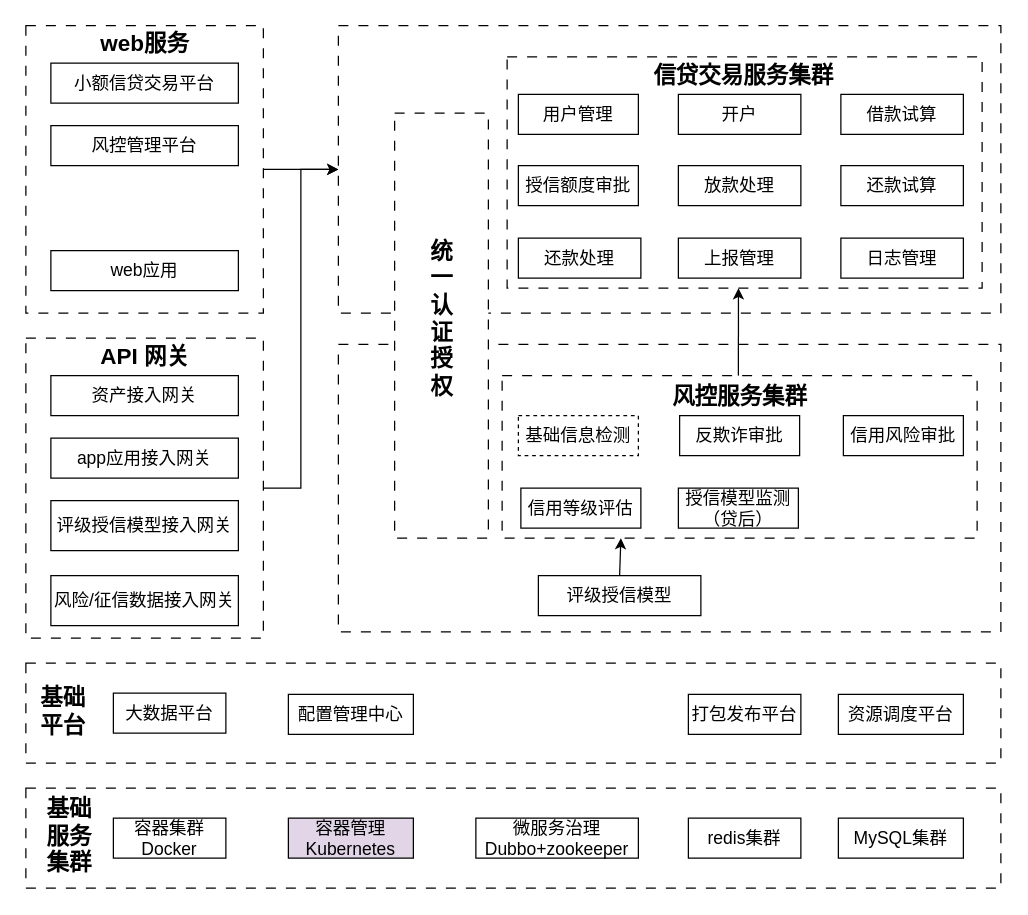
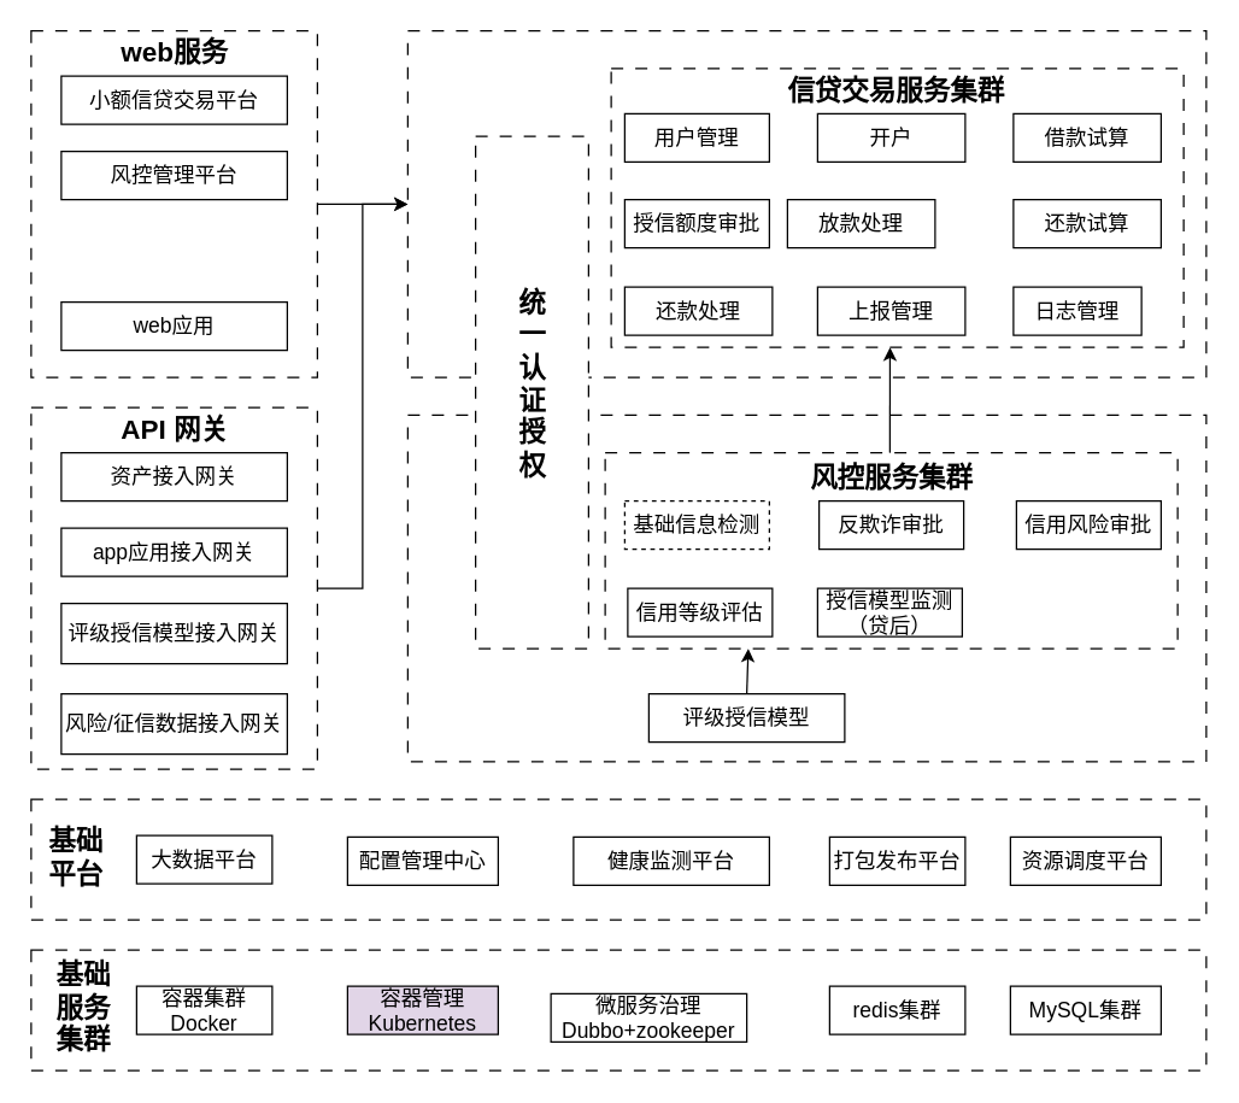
  <mxCell id="0" />
  <mxCell id="1" parent="0" />
  <mxCell id="2" value="" style="rounded=0;whiteSpace=wrap;html=1;dashed=1;dashPattern=8 8;" vertex="1" parent="1"><mxGeometry x="20" y="630" width="780" height="80" as="geometry" /></mxCell>
  <mxCell id="3" value="&lt;font style=&quot;font-size: 18px;&quot;&gt;&lt;b style=&quot;&quot;&gt;基础服务集群&lt;/b&gt;&lt;/font&gt;" style="text;html=1;strokeColor=none;fillColor=none;align=center;verticalAlign=middle;whiteSpace=wrap;rounded=0;" vertex="1" parent="1"><mxGeometry x="30" y="654" width="50" height="30" as="geometry" /></mxCell>
  <mxCell id="4" value="&lt;font style=&quot;font-size: 14px;&quot;&gt;容器集群&lt;br&gt;Docker&lt;/font&gt;" style="rounded=0;whiteSpace=wrap;html=1;" vertex="1" parent="1"><mxGeometry x="90" y="654" width="90" height="32" as="geometry" /></mxCell>
  <mxCell id="5" value="&lt;span style=&quot;font-size: 14px;&quot;&gt;容器管理&lt;br&gt;Kubernetes&lt;br&gt;&lt;/span&gt;" style="rounded=0;whiteSpace=wrap;html=1;fillColor=#e1d5e7;" vertex="1" parent="1"><mxGeometry x="230" y="654" width="100" height="32" as="geometry" /></mxCell>
- <mxCell id="6" value="&lt;span style=&quot;font-size: 14px;&quot;&gt;微服务治理&lt;br&gt;Dubbo+zookeeper&lt;br&gt;&lt;/span&gt;" style="rounded=0;whiteSpace=wrap;html=1;" vertex="1" parent="1"><mxGeometry x="380" y="654" width="130" height="32" as="geometry" /></mxCell>
+ <mxCell id="6" value="&lt;span style=&quot;font-size: 14px;&quot;&gt;微服务治理&lt;br&gt;Dubbo+zookeeper&lt;br&gt;&lt;/span&gt;" style="rounded=0;whiteSpace=wrap;html=1;" vertex="1" parent="1"><mxGeometry x="365" y="659" width="130" height="32" as="geometry" /></mxCell>
  <mxCell id="7" value="&lt;span style=&quot;font-size: 14px;&quot;&gt;redis集群&lt;br&gt;&lt;/span&gt;" style="rounded=0;whiteSpace=wrap;html=1;" vertex="1" parent="1"><mxGeometry x="550" y="654" width="90" height="32" as="geometry" /></mxCell>
  <mxCell id="8" value="&lt;span style=&quot;font-size: 14px;&quot;&gt;MySQL集群&lt;br&gt;&lt;/span&gt;" style="rounded=0;whiteSpace=wrap;html=1;" vertex="1" parent="1"><mxGeometry x="670" y="654" width="100" height="32" as="geometry" /></mxCell>
  <mxCell id="9" value="" style="rounded=0;whiteSpace=wrap;html=1;dashed=1;dashPattern=8 8;" vertex="1" parent="1"><mxGeometry x="20" y="530" width="780" height="80" as="geometry" /></mxCell>
  <mxCell id="10" value="&lt;font style=&quot;font-size: 18px;&quot;&gt;&lt;b style=&quot;&quot;&gt;基础平台&lt;/b&gt;&lt;/font&gt;" style="text;html=1;strokeColor=none;fillColor=none;align=center;verticalAlign=middle;whiteSpace=wrap;rounded=0;" vertex="1" parent="1"><mxGeometry x="30" y="554" width="40" height="30" as="geometry" /></mxCell>
  <mxCell id="11" value="&lt;span style=&quot;font-size: 14px;&quot;&gt;大数据平台&lt;/span&gt;" style="rounded=0;whiteSpace=wrap;html=1;" vertex="1" parent="1"><mxGeometry x="90" y="554" width="90" height="32" as="geometry" /></mxCell>
  <mxCell id="12" value="&lt;span style=&quot;font-size: 14px;&quot;&gt;配置管理中心&lt;br&gt;&lt;/span&gt;" style="rounded=0;whiteSpace=wrap;html=1;" vertex="1" parent="1"><mxGeometry x="230" y="555" width="100" height="32" as="geometry" /></mxCell>
+ <mxCell id="13" value="&lt;span style=&quot;font-size: 14px;&quot;&gt;健康监测平台&lt;br&gt;&lt;/span&gt;" style="rounded=0;whiteSpace=wrap;html=1;" vertex="1" parent="1"><mxGeometry x="380" y="555" width="130" height="32" as="geometry" /></mxCell>
  <mxCell id="14" value="&lt;span style=&quot;font-size: 14px;&quot;&gt;打包发布平台&lt;br&gt;&lt;/span&gt;" style="rounded=0;whiteSpace=wrap;html=1;" vertex="1" parent="1"><mxGeometry x="550" y="555" width="90" height="32" as="geometry" /></mxCell>
  <mxCell id="15" value="&lt;span style=&quot;font-size: 14px;&quot;&gt;资源调度平台&lt;br&gt;&lt;/span&gt;" style="rounded=0;whiteSpace=wrap;html=1;" vertex="1" parent="1"><mxGeometry x="670" y="555" width="100" height="32" as="geometry" /></mxCell>
  <mxCell id="16" value="" style="rounded=0;whiteSpace=wrap;html=1;dashed=1;dashPattern=8 8;" vertex="1" parent="1"><mxGeometry x="20" y="270" width="190" height="240" as="geometry" /></mxCell>
  <mxCell id="17" value="&lt;font style=&quot;font-size: 18px;&quot;&gt;&lt;b style=&quot;&quot;&gt;API 网关&lt;/b&gt;&lt;/font&gt;" style="text;html=1;strokeColor=none;fillColor=none;align=center;verticalAlign=middle;whiteSpace=wrap;rounded=0;" vertex="1" parent="1"><mxGeometry x="77.5" y="270" width="75" height="30" as="geometry" /></mxCell>
  <mxCell id="18" value="&lt;span style=&quot;font-size: 14px;&quot;&gt;资产接入网关&lt;/span&gt;" style="rounded=0;whiteSpace=wrap;html=1;" vertex="1" parent="1"><mxGeometry x="40" y="300" width="150" height="32" as="geometry" /></mxCell>
  <mxCell id="19" value="&lt;span style=&quot;font-size: 14px;&quot;&gt;app应用接入网关&lt;/span&gt;" style="rounded=0;whiteSpace=wrap;html=1;" vertex="1" parent="1"><mxGeometry x="40" y="350" width="150" height="32" as="geometry" /></mxCell>
  <mxCell id="20" value="&lt;span style=&quot;font-size: 14px;&quot;&gt;评级授信模型接入网关&lt;/span&gt;" style="rounded=0;whiteSpace=wrap;html=1;" vertex="1" parent="1"><mxGeometry x="40" y="400" width="150" height="40" as="geometry" /></mxCell>
  <mxCell id="21" value="&lt;span style=&quot;font-size: 14px;&quot;&gt;风险/征信数据接入网关&lt;/span&gt;" style="rounded=0;whiteSpace=wrap;html=1;" vertex="1" parent="1"><mxGeometry x="40" y="460" width="150" height="40" as="geometry" /></mxCell>
  <mxCell id="22" value="" style="rounded=0;whiteSpace=wrap;html=1;dashed=1;dashPattern=8 8;" vertex="1" parent="1"><mxGeometry x="20" y="20" width="190" height="230" as="geometry" /></mxCell>
  <mxCell id="23" value="&lt;font style=&quot;font-size: 18px;&quot;&gt;&lt;b style=&quot;&quot;&gt;web服务&lt;/b&gt;&lt;/font&gt;" style="text;html=1;strokeColor=none;fillColor=none;align=center;verticalAlign=middle;whiteSpace=wrap;rounded=0;" vertex="1" parent="1"><mxGeometry x="77.5" y="20" width="75" height="30" as="geometry" /></mxCell>
  <mxCell id="24" value="&lt;span style=&quot;font-size: 14px;&quot;&gt;小额信贷交易平台&lt;/span&gt;" style="rounded=0;whiteSpace=wrap;html=1;" vertex="1" parent="1"><mxGeometry x="40" y="50" width="150" height="32" as="geometry" /></mxCell>
  <mxCell id="25" value="&lt;span style=&quot;font-size: 14px;&quot;&gt;风控管理平台&lt;/span&gt;" style="rounded=0;whiteSpace=wrap;html=1;" vertex="1" parent="1"><mxGeometry x="40" y="100" width="150" height="32" as="geometry" /></mxCell>
  <mxCell id="26" value="&lt;span style=&quot;font-size: 14px;&quot;&gt;web应用&lt;/span&gt;" style="rounded=0;whiteSpace=wrap;html=1;" vertex="1" parent="1"><mxGeometry x="40" y="200" width="150" height="32" as="geometry" /></mxCell>
  <mxCell id="27" value="" style="rounded=0;whiteSpace=wrap;html=1;dashed=1;dashPattern=8 8;" vertex="1" parent="1"><mxGeometry x="270" y="20" width="530" height="230" as="geometry" /></mxCell>
  <mxCell id="28" value="" style="rounded=0;whiteSpace=wrap;html=1;dashed=1;dashPattern=8 8;" vertex="1" parent="1"><mxGeometry x="270" y="275" width="530" height="230" as="geometry" /></mxCell>
  <mxCell id="29" value="" style="rounded=0;whiteSpace=wrap;html=1;dashed=1;dashPattern=8 8;" vertex="1" parent="1"><mxGeometry x="315" y="90" width="75" height="340" as="geometry" /></mxCell>
  <mxCell id="30" value="&lt;font style=&quot;font-size: 18px;&quot;&gt;&lt;b style=&quot;&quot;&gt;统一认证授权&lt;/b&gt;&lt;/font&gt;" style="text;html=1;strokeColor=none;fillColor=none;align=center;verticalAlign=middle;whiteSpace=wrap;rounded=0;" vertex="1" parent="1"><mxGeometry x="338.75" y="210" width="27.5" height="90" as="geometry" /></mxCell>
  <mxCell id="31" value="" style="endArrow=classic;html=1;rounded=0;exitX=1;exitY=0.5;exitDx=0;exitDy=0;entryX=0;entryY=0.5;entryDx=0;entryDy=0;" edge="1" parent="1" source="22" target="27"><mxGeometry width="50" height="50" relative="1" as="geometry"><mxPoint x="230" y="170" as="sourcePoint" /><mxPoint x="270" y="120" as="targetPoint" /></mxGeometry></mxCell>
  <mxCell id="32" value="" style="endArrow=classic;html=1;rounded=0;exitX=1;exitY=0.5;exitDx=0;exitDy=0;entryX=0;entryY=0.5;entryDx=0;entryDy=0;edgeStyle=orthogonalEdgeStyle;" edge="1" parent="1" source="16" target="27"><mxGeometry width="50" height="50" relative="1" as="geometry"><mxPoint x="230" y="410" as="sourcePoint" /><mxPoint x="280" y="360" as="targetPoint" /></mxGeometry></mxCell>
  <mxCell id="33" value="" style="rounded=0;whiteSpace=wrap;html=1;dashed=1;dashPattern=8 8;" vertex="1" parent="1"><mxGeometry x="405" y="45" width="380" height="185" as="geometry" /></mxCell>
  <mxCell id="34" value="&lt;font style=&quot;font-size: 18px;&quot;&gt;&lt;b style=&quot;&quot;&gt;信贷交易服务集群&lt;/b&gt;&lt;/font&gt;" style="text;html=1;strokeColor=none;fillColor=none;align=center;verticalAlign=middle;whiteSpace=wrap;rounded=0;" vertex="1" parent="1"><mxGeometry x="519.38" y="45" width="151.25" height="30" as="geometry" /></mxCell>
  <mxCell id="35" value="&lt;span style=&quot;font-size: 14px;&quot;&gt;用户管理&lt;/span&gt;" style="rounded=0;whiteSpace=wrap;html=1;" vertex="1" parent="1"><mxGeometry x="414" y="75" width="96" height="32" as="geometry" /></mxCell>
  <mxCell id="36" value="&lt;span style=&quot;font-size: 14px;&quot;&gt;开户&lt;/span&gt;" style="rounded=0;whiteSpace=wrap;html=1;" vertex="1" parent="1"><mxGeometry x="542" y="75" width="98" height="32" as="geometry" /></mxCell>
  <mxCell id="37" value="&lt;span style=&quot;font-size: 14px;&quot;&gt;授信额度审批&lt;/span&gt;" style="rounded=0;whiteSpace=wrap;html=1;" vertex="1" parent="1"><mxGeometry x="414" y="132" width="96" height="32" as="geometry" /></mxCell>
  <mxCell id="38" value="&lt;span style=&quot;font-size: 14px;&quot;&gt;借款试算&lt;/span&gt;" style="rounded=0;whiteSpace=wrap;html=1;" vertex="1" parent="1"><mxGeometry x="672" y="75" width="98" height="32" as="geometry" /></mxCell>
- <mxCell id="39" value="&lt;span style=&quot;font-size: 14px;&quot;&gt;放款处理&lt;/span&gt;" style="rounded=0;whiteSpace=wrap;html=1;" vertex="1" parent="1"><mxGeometry x="542" y="132" width="98" height="32" as="geometry" /></mxCell>
+ <mxCell id="39" value="&lt;span style=&quot;font-size: 14px;&quot;&gt;放款处理&lt;/span&gt;" style="rounded=0;whiteSpace=wrap;html=1;" vertex="1" parent="1"><mxGeometry x="522" y="132" width="98" height="32" as="geometry" /></mxCell>
  <mxCell id="40" value="&lt;span style=&quot;font-size: 14px;&quot;&gt;还款试算&lt;/span&gt;" style="rounded=0;whiteSpace=wrap;html=1;" vertex="1" parent="1"><mxGeometry x="672" y="132" width="98" height="32" as="geometry" /></mxCell>
  <mxCell id="41" value="&lt;span style=&quot;font-size: 14px;&quot;&gt;还款处理&lt;/span&gt;" style="rounded=0;whiteSpace=wrap;html=1;" vertex="1" parent="1"><mxGeometry x="414" y="190" width="98" height="32" as="geometry" /></mxCell>
  <mxCell id="42" value="&lt;span style=&quot;font-size: 14px;&quot;&gt;上报管理&lt;/span&gt;" style="rounded=0;whiteSpace=wrap;html=1;" vertex="1" parent="1"><mxGeometry x="542" y="190" width="98" height="32" as="geometry" /></mxCell>
- <mxCell id="43" value="&lt;span style=&quot;font-size: 14px;&quot;&gt;日志管理&lt;/span&gt;" style="rounded=0;whiteSpace=wrap;html=1;" vertex="1" parent="1"><mxGeometry x="672" y="190" width="98" height="32" as="geometry" /></mxCell>
+ <mxCell id="43" value="&lt;span style=&quot;font-size: 14px;&quot;&gt;日志管理&lt;/span&gt;" style="rounded=0;whiteSpace=wrap;html=1;" vertex="1" parent="1"><mxGeometry x="672" y="190" width="85" height="32" as="geometry" /></mxCell>
  <mxCell id="44" value="" style="rounded=0;whiteSpace=wrap;html=1;dashed=1;dashPattern=8 8;" vertex="1" parent="1"><mxGeometry x="401" y="300" width="380" height="130" as="geometry" /></mxCell>
  <mxCell id="45" value="&lt;font style=&quot;font-size: 18px;&quot;&gt;&lt;b style=&quot;&quot;&gt;风控服务集群&lt;/b&gt;&lt;/font&gt;" style="text;html=1;strokeColor=none;fillColor=none;align=center;verticalAlign=middle;whiteSpace=wrap;rounded=0;" vertex="1" parent="1"><mxGeometry x="528.68" y="302" width="124.63" height="30" as="geometry" /></mxCell>
  <mxCell id="46" value="" style="endArrow=classic;html=1;rounded=0;entryX=0.487;entryY=1;entryDx=0;entryDy=0;entryPerimeter=0;" edge="1" parent="1" target="33"><mxGeometry width="50" height="50" relative="1" as="geometry"><mxPoint x="590" y="300" as="sourcePoint" /><mxPoint x="540" y="240" as="targetPoint" /></mxGeometry></mxCell>
  <mxCell id="47" value="&lt;span style=&quot;font-size: 14px;&quot;&gt;评级授信模型&lt;br&gt;&lt;/span&gt;" style="rounded=0;whiteSpace=wrap;html=1;" vertex="1" parent="1"><mxGeometry x="430" y="460" width="130" height="32" as="geometry" /></mxCell>
  <mxCell id="48" value="" style="endArrow=classic;html=1;rounded=0;exitX=0.5;exitY=0;exitDx=0;exitDy=0;entryX=0.25;entryY=1;entryDx=0;entryDy=0;" edge="1" parent="1" source="47" target="44"><mxGeometry width="50" height="50" relative="1" as="geometry"><mxPoint x="460" y="440" as="sourcePoint" /><mxPoint x="510" y="390" as="targetPoint" /></mxGeometry></mxCell>
  <mxCell id="49" value="&lt;span style=&quot;font-size: 14px;&quot;&gt;基础信息检测&lt;/span&gt;" style="rounded=0;whiteSpace=wrap;html=1;dashed=1;" vertex="1" parent="1"><mxGeometry x="414" y="332" width="96" height="32" as="geometry" /></mxCell>
  <mxCell id="50" value="&lt;span style=&quot;font-size: 14px;&quot;&gt;反欺诈审批&lt;/span&gt;" style="rounded=0;whiteSpace=wrap;html=1;" vertex="1" parent="1"><mxGeometry x="543" y="332" width="96" height="32" as="geometry" /></mxCell>
  <mxCell id="51" value="&lt;span style=&quot;font-size: 14px;&quot;&gt;信用风险审批&lt;/span&gt;" style="rounded=0;whiteSpace=wrap;html=1;" vertex="1" parent="1"><mxGeometry x="674" y="332" width="96" height="32" as="geometry" /></mxCell>
  <mxCell id="52" value="&lt;span style=&quot;font-size: 14px;&quot;&gt;信用等级评估&lt;/span&gt;" style="rounded=0;whiteSpace=wrap;html=1;" vertex="1" parent="1"><mxGeometry x="416" y="390" width="96" height="32" as="geometry" /></mxCell>
  <mxCell id="53" value="&lt;span style=&quot;font-size: 14px;&quot;&gt;授信模型监测（贷后）&lt;/span&gt;" style="rounded=0;whiteSpace=wrap;html=1;" vertex="1" parent="1"><mxGeometry x="542" y="390" width="96" height="32" as="geometry" /></mxCell>
